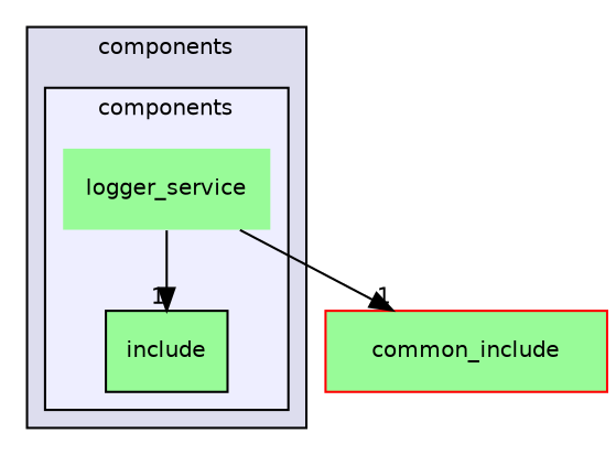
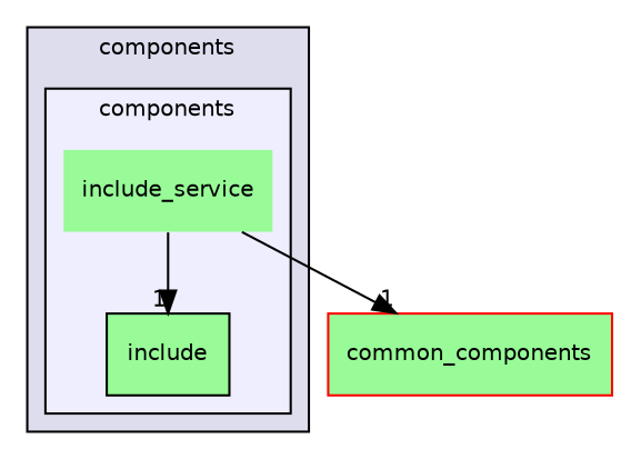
  digraph {
    compound=true
    node [fillcolor=palegreen fontname=Helvetica fontsize=10 shape=box style=filled]
    edge [headlabel=1 labeldistance=1.5 labelfontname=Helvetica labelfontsize=10]
-   n1 [label=logger_service shape=plaintext]
+   n1 [label=include_service shape=plaintext]
    n2 [color=black label=include]
-   n3 [color=red label=common_include]
+   n3 [color=red label=common_components]
    subgraph cluster_1 {
      bgcolor="#ddddee"
      fontname=Helvetica
      fontsize=10
      label=components
      pencolor=black
      subgraph cluster_2 {
        bgcolor="#eeeeff"
        fontname=Helvetica
        fontsize=10
        label=components
        pencolor=black
        n1
        n2
      }
    }
    n1 -> n2
    n1 -> n3
  }
